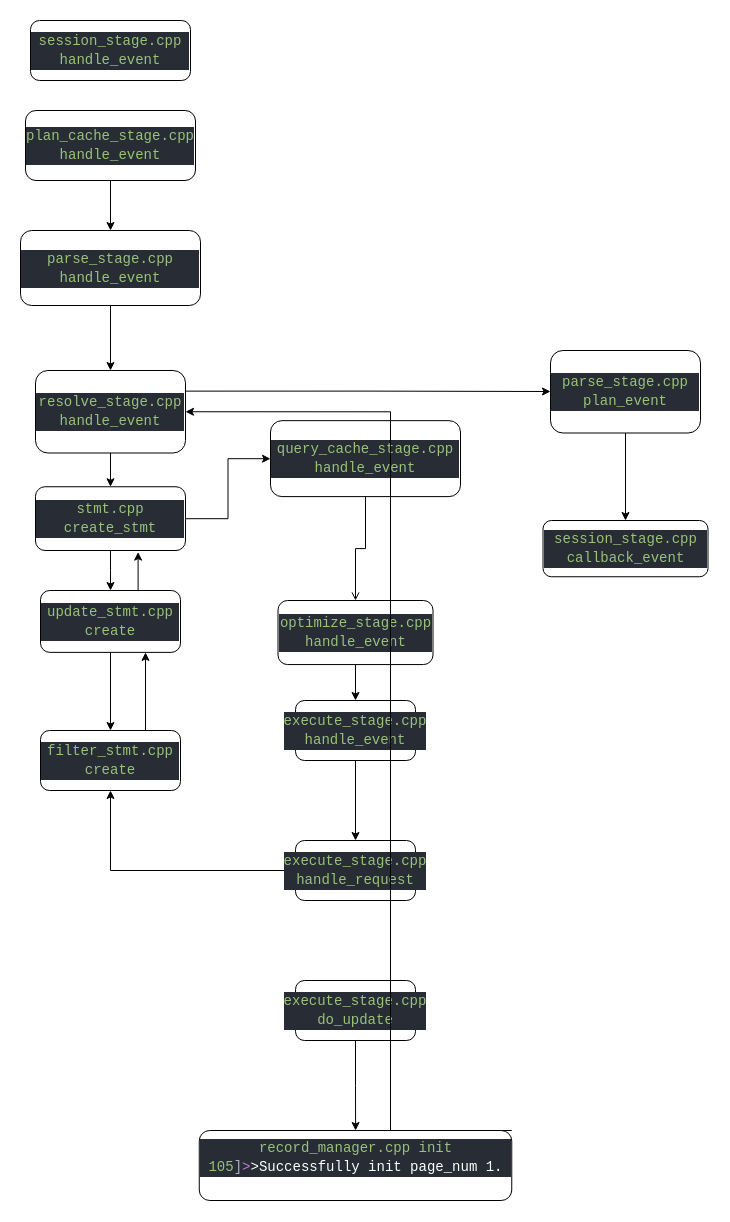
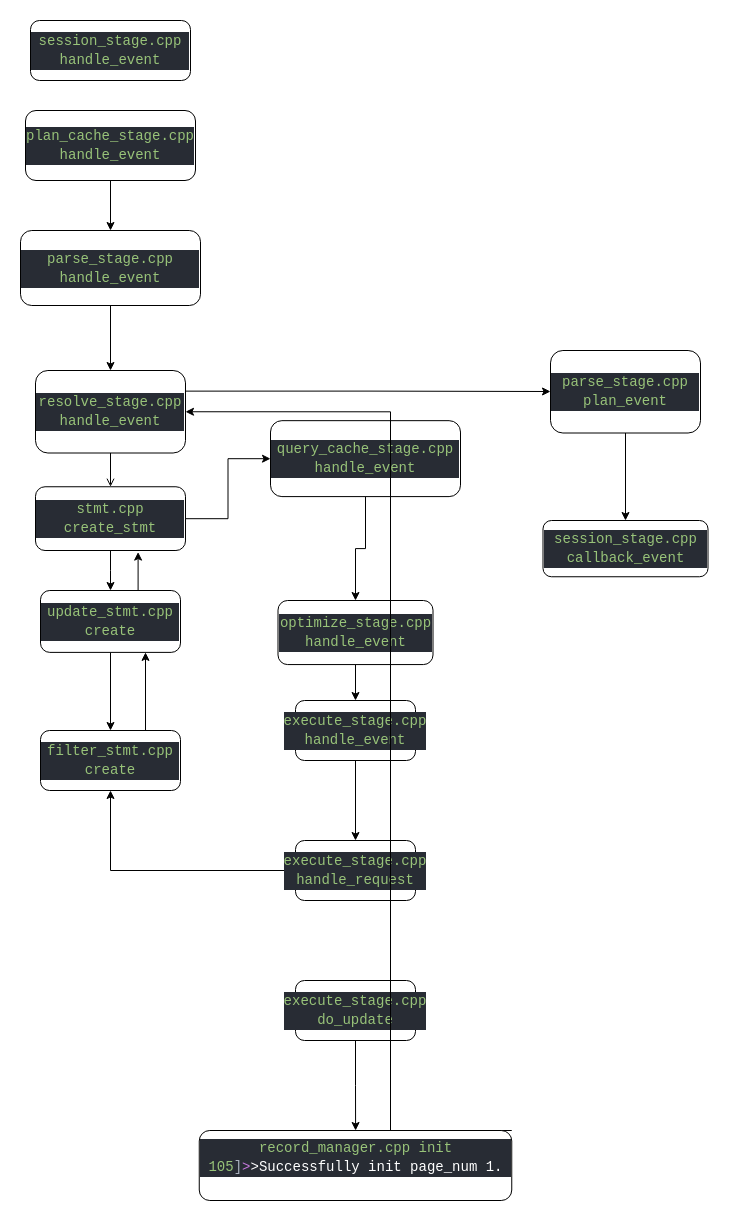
  <mxCell id="0" />
  <mxCell id="1" parent="0" />
  <mxCell id="2" value="&lt;div style=&quot;color: rgb(171, 178, 191); background-color: rgb(40, 44, 52); font-family: &amp;quot;JetBrains Mono&amp;quot;, Consolas, &amp;quot;Courier New&amp;quot;, monospace; font-size: 14px; line-height: 19px;&quot;&gt;&lt;span style=&quot;color: #98c379;&quot;&gt;session_stage.cpp handle_event&lt;/span&gt;&lt;/div&gt;" style="rounded=1;whiteSpace=wrap;html=1;fontSize=12;glass=0;strokeWidth=1;shadow=0;" parent="1" vertex="1"><mxGeometry x="30" y="20" width="160" height="60" as="geometry" /></mxCell>
  <mxCell id="3" value="" style="edgeStyle=orthogonalEdgeStyle;rounded=0;orthogonalLoop=1;jettySize=auto;html=1;" parent="1" source="4" target="6" edge="1"><mxGeometry relative="1" as="geometry" /></mxCell>
  <mxCell id="4" value="&lt;div style=&quot;color: rgb(171, 178, 191); background-color: rgb(40, 44, 52); font-family: &amp;quot;JetBrains Mono&amp;quot;, Consolas, &amp;quot;Courier New&amp;quot;, monospace; font-size: 14px; line-height: 19px;&quot;&gt;&lt;span style=&quot;color: #98c379;&quot;&gt;plan_cache_stage.cpp handle_event&lt;/span&gt;&lt;/div&gt;" style="whiteSpace=wrap;html=1;rounded=1;glass=0;strokeWidth=1;shadow=0;" parent="1" vertex="1"><mxGeometry x="25" y="110" width="170" height="70" as="geometry" /></mxCell>
  <mxCell id="5" value="" style="edgeStyle=orthogonalEdgeStyle;rounded=0;orthogonalLoop=1;jettySize=auto;html=1;" parent="1" source="6" target="9" edge="1"><mxGeometry relative="1" as="geometry" /></mxCell>
  <mxCell id="6" value="&lt;div style=&quot;color: rgb(171, 178, 191); background-color: rgb(40, 44, 52); font-family: &amp;quot;JetBrains Mono&amp;quot;, Consolas, &amp;quot;Courier New&amp;quot;, monospace; font-size: 14px; line-height: 19px;&quot;&gt;&lt;span style=&quot;color: #98c379;&quot;&gt;parse_stage.cpp handle_event&lt;/span&gt;&lt;/div&gt;" style="whiteSpace=wrap;html=1;rounded=1;glass=0;strokeWidth=1;shadow=0;" parent="1" vertex="1"><mxGeometry x="20" y="230" width="180" height="75" as="geometry" /></mxCell>
- <mxCell id="7" value="" style="edgeStyle=orthogonalEdgeStyle;rounded=0;orthogonalLoop=1;jettySize=auto;html=1;" parent="1" source="9" target="12" edge="1"><mxGeometry relative="1" as="geometry" /></mxCell>
+ <mxCell id="7" value="" style="edgeStyle=orthogonalEdgeStyle;rounded=0;orthogonalLoop=1;jettySize=auto;html=1;endArrow=open;" parent="1" source="9" target="12" edge="1"><mxGeometry relative="1" as="geometry" /></mxCell>
  <mxCell id="8" style="edgeStyle=orthogonalEdgeStyle;rounded=0;orthogonalLoop=1;jettySize=auto;html=1;exitX=1;exitY=0.25;exitDx=0;exitDy=0;" parent="1" source="9" edge="1"><mxGeometry relative="1" as="geometry"><mxPoint x="550" y="391" as="targetPoint" /></mxGeometry></mxCell>
  <mxCell id="9" value="&lt;div style=&quot;color: rgb(171, 178, 191); background-color: rgb(40, 44, 52); font-family: &amp;quot;JetBrains Mono&amp;quot;, Consolas, &amp;quot;Courier New&amp;quot;, monospace; font-size: 14px; line-height: 19px;&quot;&gt;&lt;span style=&quot;color: #98c379;&quot;&gt;resolve_stage.cpp handle_event&lt;/span&gt;&lt;/div&gt;" style="whiteSpace=wrap;html=1;rounded=1;glass=0;strokeWidth=1;shadow=0;" parent="1" vertex="1"><mxGeometry x="35" y="370" width="150" height="82.5" as="geometry" /></mxCell>
  <mxCell id="10" value="" style="edgeStyle=orthogonalEdgeStyle;rounded=0;orthogonalLoop=1;jettySize=auto;html=1;" parent="1" source="12" target="15" edge="1"><mxGeometry relative="1" as="geometry" /></mxCell>
  <mxCell id="11" value="" style="edgeStyle=orthogonalEdgeStyle;rounded=0;orthogonalLoop=1;jettySize=auto;html=1;" parent="1" source="12" target="19" edge="1"><mxGeometry relative="1" as="geometry" /></mxCell>
  <mxCell id="12" value="&lt;div style=&quot;color: rgb(171, 178, 191); background-color: rgb(40, 44, 52); font-family: &amp;quot;JetBrains Mono&amp;quot;, Consolas, &amp;quot;Courier New&amp;quot;, monospace; font-size: 14px; line-height: 19px;&quot;&gt;&lt;span style=&quot;color: #98c379;&quot;&gt;stmt.cpp create_stmt&lt;/span&gt;&lt;/div&gt;" style="whiteSpace=wrap;html=1;rounded=1;glass=0;strokeWidth=1;shadow=0;" parent="1" vertex="1"><mxGeometry x="35" y="486.25" width="150" height="63.75" as="geometry" /></mxCell>
  <mxCell id="13" value="" style="edgeStyle=orthogonalEdgeStyle;rounded=0;orthogonalLoop=1;jettySize=auto;html=1;" parent="1" source="15" target="17" edge="1"><mxGeometry relative="1" as="geometry" /></mxCell>
  <mxCell id="14" style="edgeStyle=orthogonalEdgeStyle;rounded=0;orthogonalLoop=1;jettySize=auto;html=1;exitX=0.75;exitY=0;exitDx=0;exitDy=0;entryX=0.684;entryY=1.025;entryDx=0;entryDy=0;entryPerimeter=0;" parent="1" source="15" target="12" edge="1"><mxGeometry relative="1" as="geometry" /></mxCell>
  <mxCell id="15" value="&lt;div style=&quot;color: rgb(171, 178, 191); background-color: rgb(40, 44, 52); font-family: &amp;quot;JetBrains Mono&amp;quot;, Consolas, &amp;quot;Courier New&amp;quot;, monospace; font-size: 14px; line-height: 19px;&quot;&gt;&lt;span style=&quot;color: #98c379;&quot;&gt;update_stmt.cpp create&lt;/span&gt;&lt;/div&gt;" style="whiteSpace=wrap;html=1;rounded=1;glass=0;strokeWidth=1;shadow=0;" parent="1" vertex="1"><mxGeometry x="40" y="590" width="140" height="61.88" as="geometry" /></mxCell>
  <mxCell id="16" style="edgeStyle=orthogonalEdgeStyle;rounded=0;orthogonalLoop=1;jettySize=auto;html=1;exitX=0.75;exitY=0;exitDx=0;exitDy=0;entryX=0.75;entryY=1;entryDx=0;entryDy=0;" parent="1" source="17" target="15" edge="1"><mxGeometry relative="1" as="geometry" /></mxCell>
  <mxCell id="17" value="&lt;div style=&quot;color: rgb(171, 178, 191); background-color: rgb(40, 44, 52); font-family: &amp;quot;JetBrains Mono&amp;quot;, Consolas, &amp;quot;Courier New&amp;quot;, monospace; font-size: 14px; line-height: 19px;&quot;&gt;&lt;span style=&quot;color: #98c379;&quot;&gt;filter_stmt.cpp create&lt;/span&gt;&lt;/div&gt;" style="whiteSpace=wrap;html=1;rounded=1;glass=0;strokeWidth=1;shadow=0;" parent="1" vertex="1"><mxGeometry x="40" y="730" width="140" height="60" as="geometry" /></mxCell>
- <mxCell id="18" value="" style="edgeStyle=orthogonalEdgeStyle;rounded=0;orthogonalLoop=1;jettySize=auto;html=1;endArrow=open;" parent="1" source="19" target="21" edge="1"><mxGeometry relative="1" as="geometry" /></mxCell>
+ <mxCell id="18" value="" style="edgeStyle=orthogonalEdgeStyle;rounded=0;orthogonalLoop=1;jettySize=auto;html=1;" parent="1" source="19" target="21" edge="1"><mxGeometry relative="1" as="geometry" /></mxCell>
  <mxCell id="19" value="&lt;div style=&quot;color: rgb(171, 178, 191); background-color: rgb(40, 44, 52); font-family: &amp;quot;JetBrains Mono&amp;quot;, Consolas, &amp;quot;Courier New&amp;quot;, monospace; font-size: 14px; line-height: 19px;&quot;&gt;&lt;span style=&quot;color: #98c379;&quot;&gt;query_cache_stage.cpp handle_event&lt;/span&gt;&lt;/div&gt;" style="whiteSpace=wrap;html=1;rounded=1;glass=0;strokeWidth=1;shadow=0;" parent="1" vertex="1"><mxGeometry x="270" y="420.16" width="190" height="75.94" as="geometry" /></mxCell>
  <mxCell id="20" value="" style="edgeStyle=orthogonalEdgeStyle;rounded=0;orthogonalLoop=1;jettySize=auto;html=1;" parent="1" source="21" target="23" edge="1"><mxGeometry relative="1" as="geometry" /></mxCell>
  <mxCell id="21" value="&lt;div style=&quot;color: rgb(171, 178, 191); background-color: rgb(40, 44, 52); font-family: &amp;quot;JetBrains Mono&amp;quot;, Consolas, &amp;quot;Courier New&amp;quot;, monospace; font-size: 14px; line-height: 19px;&quot;&gt;&lt;span style=&quot;color: #98c379;&quot;&gt;optimize_stage.cpp handle_event&lt;/span&gt;&lt;/div&gt;" style="whiteSpace=wrap;html=1;rounded=1;glass=0;strokeWidth=1;shadow=0;" parent="1" vertex="1"><mxGeometry x="277.5" y="600" width="155" height="64.07" as="geometry" /></mxCell>
  <mxCell id="22" value="" style="edgeStyle=orthogonalEdgeStyle;rounded=0;orthogonalLoop=1;jettySize=auto;html=1;" parent="1" source="23" target="25" edge="1"><mxGeometry relative="1" as="geometry" /></mxCell>
  <mxCell id="23" value="&lt;div style=&quot;color: rgb(171, 178, 191); background-color: rgb(40, 44, 52); font-family: &amp;quot;JetBrains Mono&amp;quot;, Consolas, &amp;quot;Courier New&amp;quot;, monospace; font-size: 14px; line-height: 19px;&quot;&gt;&lt;span style=&quot;color: #98c379;&quot;&gt;execute_stage.cpp handle_event&lt;/span&gt;&lt;/div&gt;" style="whiteSpace=wrap;html=1;rounded=1;glass=0;strokeWidth=1;shadow=0;" parent="1" vertex="1"><mxGeometry x="295" y="699.995" width="120" height="60" as="geometry" /></mxCell>
  <mxCell id="24" value="" style="edgeStyle=orthogonalEdgeStyle;rounded=0;orthogonalLoop=1;jettySize=auto;html=1;" parent="1" source="25" target="17" edge="1"><mxGeometry relative="1" as="geometry" /></mxCell>
  <mxCell id="25" value="&lt;div style=&quot;color: rgb(171, 178, 191); background-color: rgb(40, 44, 52); font-family: &amp;quot;JetBrains Mono&amp;quot;, Consolas, &amp;quot;Courier New&amp;quot;, monospace; font-size: 14px; line-height: 19px;&quot;&gt;&lt;span style=&quot;color: #98c379;&quot;&gt;execute_stage.cpp handle_request&lt;/span&gt;&lt;/div&gt;" style="whiteSpace=wrap;html=1;rounded=1;glass=0;strokeWidth=1;shadow=0;" parent="1" vertex="1"><mxGeometry x="295" y="839.995" width="120" height="60" as="geometry" /></mxCell>
  <mxCell id="26" value="" style="edgeStyle=orthogonalEdgeStyle;rounded=0;orthogonalLoop=1;jettySize=auto;html=1;" parent="1" source="27" target="29" edge="1"><mxGeometry relative="1" as="geometry" /></mxCell>
  <mxCell id="27" value="&lt;div style=&quot;color: rgb(171, 178, 191); background-color: rgb(40, 44, 52); font-family: &amp;quot;JetBrains Mono&amp;quot;, Consolas, &amp;quot;Courier New&amp;quot;, monospace; font-size: 14px; line-height: 19px;&quot;&gt;&lt;span style=&quot;color: #98c379;&quot;&gt;execute_stage.cpp do_update&lt;/span&gt;&lt;/div&gt;" style="whiteSpace=wrap;html=1;rounded=1;glass=0;strokeWidth=1;shadow=0;" parent="1" vertex="1"><mxGeometry x="295" y="979.995" width="120" height="60" as="geometry" /></mxCell>
  <mxCell id="28" style="edgeStyle=orthogonalEdgeStyle;rounded=0;orthogonalLoop=1;jettySize=auto;html=1;exitX=1;exitY=0;exitDx=0;exitDy=0;entryX=1;entryY=0.5;entryDx=0;entryDy=0;" parent="1" source="29" target="9" edge="1"><mxGeometry relative="1" as="geometry"><Array as="points"><mxPoint x="390" y="1130" /><mxPoint x="390" y="411" /></Array></mxGeometry></mxCell>
  <mxCell id="29" value="&#10;&lt;div style=&quot;color: rgb(171, 178, 191); background-color: rgb(40, 44, 52); font-family: &amp;quot;JetBrains Mono&amp;quot;, Consolas, &amp;quot;Courier New&amp;quot;, monospace; font-weight: normal; font-size: 14px; line-height: 19px;&quot;&gt;&lt;div&gt;&lt;span style=&quot;color: #98c379;&quot;&gt;record_manager.cpp init 105&lt;/span&gt;&lt;span style=&quot;color: #abb2bf;&quot;&gt;]&lt;/span&gt;&lt;span style=&quot;color: #c678dd;&quot;&gt;&amp;gt;&lt;/span&gt;&lt;span style=&quot;color: #ffffff;&quot;&gt;&amp;gt;Successfully init page_num 1.&lt;/span&gt;&lt;/div&gt;&lt;/div&gt;&#10;&#10;" style="whiteSpace=wrap;html=1;rounded=1;glass=0;strokeWidth=1;shadow=0;" parent="1" vertex="1"><mxGeometry x="198.75" y="1130" width="312.5" height="70" as="geometry" /></mxCell>
  <mxCell id="30" value="" style="edgeStyle=orthogonalEdgeStyle;rounded=0;orthogonalLoop=1;jettySize=auto;html=1;" parent="1" source="31" target="32" edge="1"><mxGeometry relative="1" as="geometry" /></mxCell>
  <mxCell id="31" value="&lt;div style=&quot;color: rgb(171, 178, 191); background-color: rgb(40, 44, 52); font-family: &amp;quot;JetBrains Mono&amp;quot;, Consolas, &amp;quot;Courier New&amp;quot;, monospace; font-size: 14px; line-height: 19px;&quot;&gt;&lt;div style=&quot;line-height: 19px;&quot;&gt;&lt;span style=&quot;color: #98c379;&quot;&gt;parse_stage.cpp plan_event&lt;/span&gt;&lt;/div&gt;&lt;/div&gt;" style="whiteSpace=wrap;html=1;rounded=1;glass=0;strokeWidth=1;shadow=0;" parent="1" vertex="1"><mxGeometry x="550" y="350" width="150" height="82.5" as="geometry" /></mxCell>
  <mxCell id="32" value="&lt;div style=&quot;color: rgb(171, 178, 191); background-color: rgb(40, 44, 52); font-family: &amp;quot;JetBrains Mono&amp;quot;, Consolas, &amp;quot;Courier New&amp;quot;, monospace; font-size: 14px; line-height: 19px;&quot;&gt;&lt;span style=&quot;color: #98c379;&quot;&gt;session_stage.cpp callback_event&lt;/span&gt;&lt;/div&gt;" style="whiteSpace=wrap;html=1;rounded=1;glass=0;strokeWidth=1;shadow=0;" parent="1" vertex="1"><mxGeometry x="542.5" y="520" width="165" height="56.25" as="geometry" /></mxCell>
